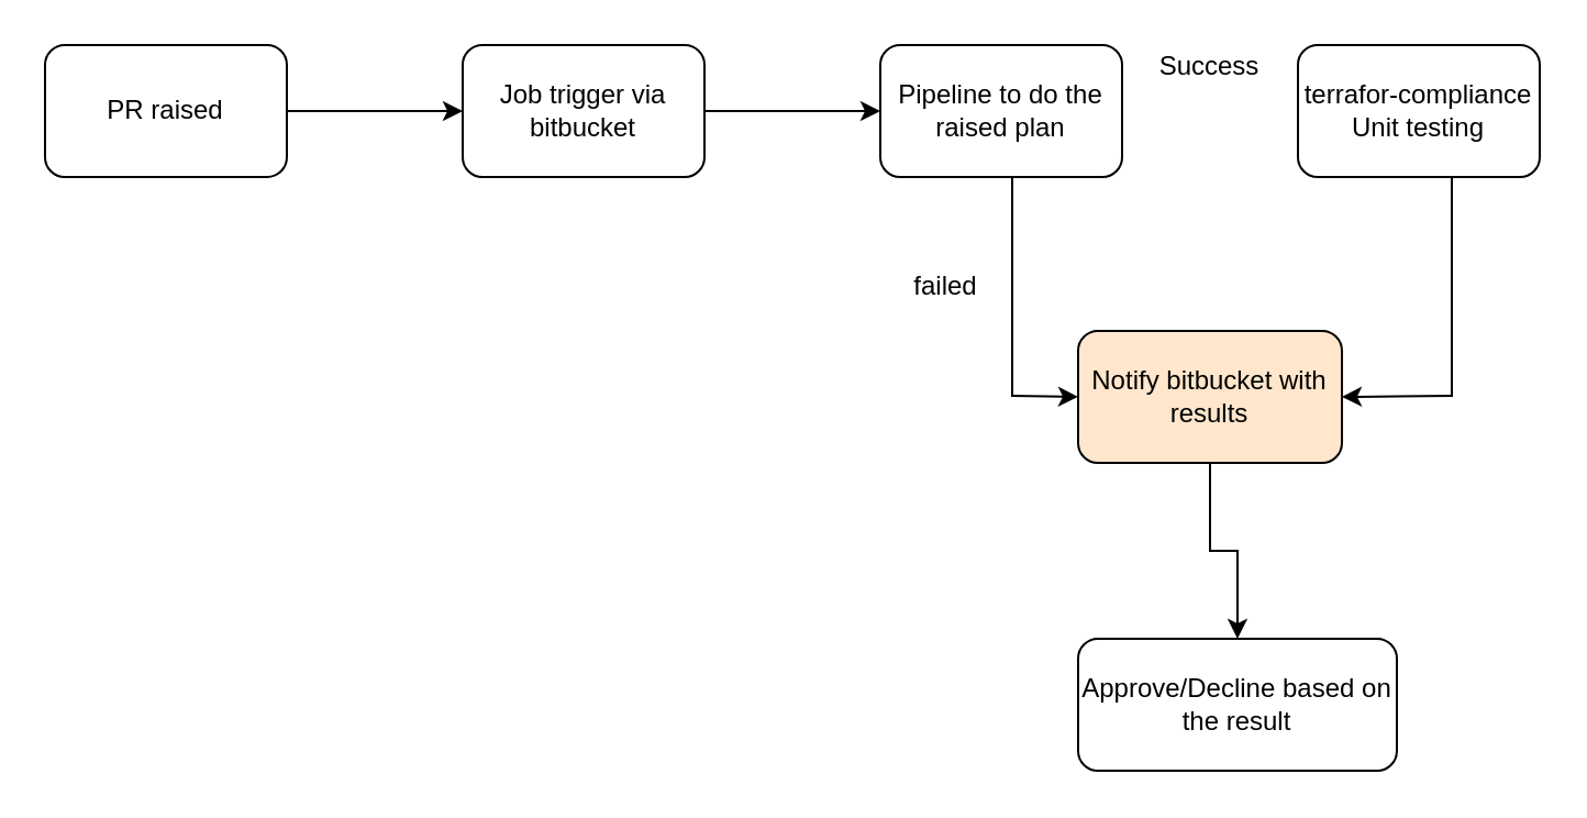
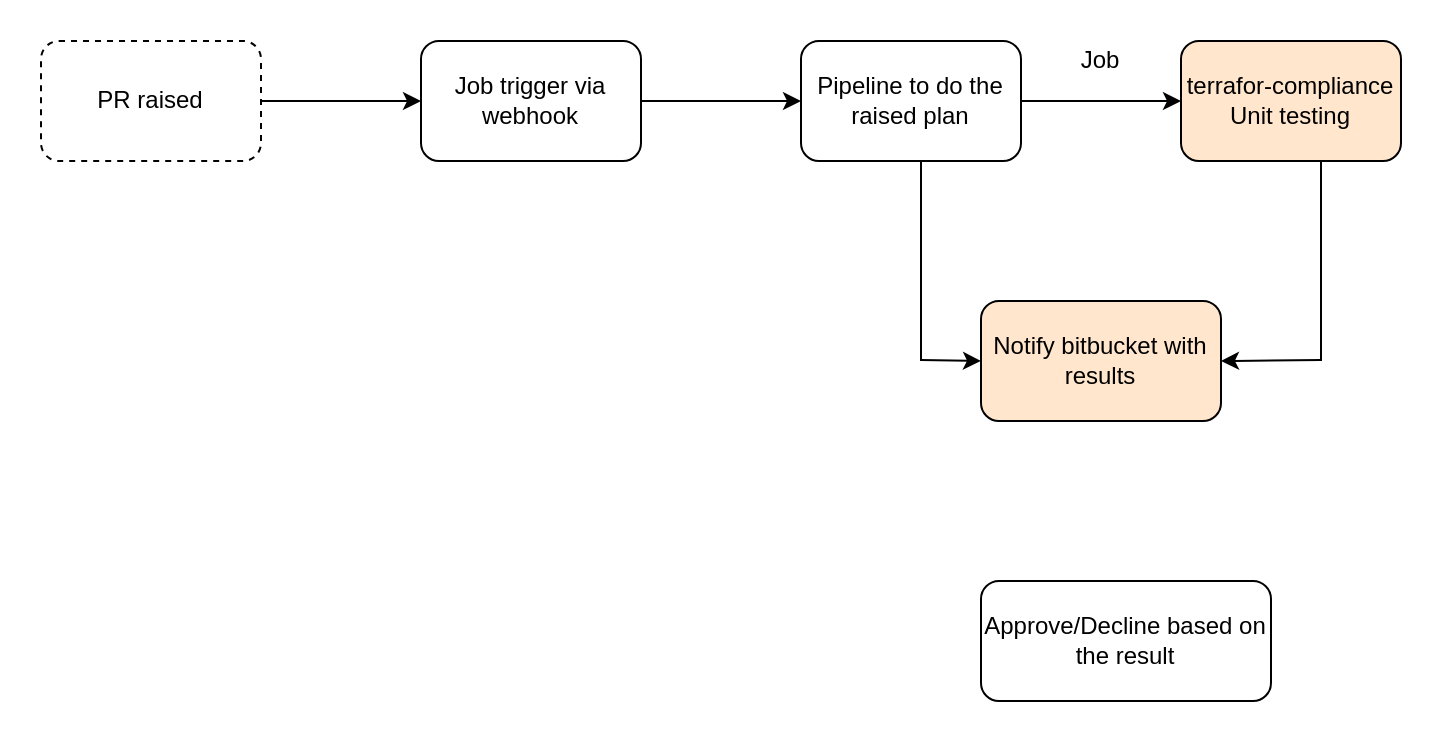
  <mxCell id="0" />
  <mxCell id="1" parent="0" />
  <mxCell id="2" value="" style="edgeStyle=orthogonalEdgeStyle;rounded=0;orthogonalLoop=1;jettySize=auto;html=1;" edge="1" parent="1" source="3" target="5"><mxGeometry relative="1" as="geometry" /></mxCell>
- <mxCell id="3" value="PR raised" style="rounded=1;whiteSpace=wrap;html=1;" vertex="1" parent="1"><mxGeometry x="20" y="20" width="110" height="60" as="geometry" /></mxCell>
+ <mxCell id="3" value="PR raised" style="rounded=1;whiteSpace=wrap;html=1;dashed=1;" vertex="1" parent="1"><mxGeometry x="20" y="20" width="110" height="60" as="geometry" /></mxCell>
  <mxCell id="4" value="" style="edgeStyle=orthogonalEdgeStyle;rounded=0;orthogonalLoop=1;jettySize=auto;html=1;" edge="1" parent="1" source="5" target="7"><mxGeometry relative="1" as="geometry" /></mxCell>
- <mxCell id="5" value="Job trigger via bitbucket" style="rounded=1;whiteSpace=wrap;html=1;" vertex="1" parent="1"><mxGeometry x="210" y="20" width="110" height="60" as="geometry" /></mxCell>
+ <mxCell id="5" value="Job trigger via webhook" style="rounded=1;whiteSpace=wrap;html=1;" vertex="1" parent="1"><mxGeometry x="210" y="20" width="110" height="60" as="geometry" /></mxCell>
+ <mxCell id="6" value="" style="edgeStyle=orthogonalEdgeStyle;rounded=0;orthogonalLoop=1;jettySize=auto;html=1;" edge="1" parent="1" source="7" target="8"><mxGeometry relative="1" as="geometry" /></mxCell>
  <mxCell id="7" value="Pipeline to do the raised plan" style="rounded=1;whiteSpace=wrap;html=1;" vertex="1" parent="1"><mxGeometry x="400" y="20" width="110" height="60" as="geometry" /></mxCell>
- <mxCell id="8" value="terrafor-compliance&lt;br&gt;Unit testing" style="rounded=1;whiteSpace=wrap;html=1;" vertex="1" parent="1"><mxGeometry x="590" y="20" width="110" height="60" as="geometry" /></mxCell>
- <mxCell id="9" value="" style="edgeStyle=orthogonalEdgeStyle;rounded=0;orthogonalLoop=1;jettySize=auto;html=1;" edge="1" parent="1" source="10" target="11"><mxGeometry relative="1" as="geometry" /></mxCell>
+ <mxCell id="8" value="terrafor-compliance&lt;br&gt;Unit testing" style="rounded=1;whiteSpace=wrap;html=1;fillColor=#ffe6cc;" vertex="1" parent="1"><mxGeometry x="590" y="20" width="110" height="60" as="geometry" /></mxCell>
  <mxCell id="10" value="Notify bitbucket with results" style="rounded=1;whiteSpace=wrap;html=1;fillColor=#ffe6cc;" vertex="1" parent="1"><mxGeometry x="490" y="150" width="120" height="60" as="geometry" /></mxCell>
  <mxCell id="11" value="Approve/Decline based on the result" style="rounded=1;whiteSpace=wrap;html=1;" vertex="1" parent="1"><mxGeometry x="490" y="290" width="145" height="60" as="geometry" /></mxCell>
  <mxCell id="12" value="" style="endArrow=none;html=1;" edge="1" parent="1"><mxGeometry width="50" height="50" relative="1" as="geometry"><mxPoint x="660" y="180" as="sourcePoint" /><mxPoint x="660" y="80" as="targetPoint" /></mxGeometry></mxCell>
  <mxCell id="13" value="" style="endArrow=classic;html=1;entryX=1;entryY=0.5;entryDx=0;entryDy=0;" edge="1" parent="1" target="10"><mxGeometry width="50" height="50" relative="1" as="geometry"><mxPoint x="660" y="179.5" as="sourcePoint" /><mxPoint x="620" y="179.5" as="targetPoint" /></mxGeometry></mxCell>
  <mxCell id="14" value="" style="endArrow=none;html=1;" edge="1" parent="1"><mxGeometry width="50" height="50" relative="1" as="geometry"><mxPoint x="460" y="180" as="sourcePoint" /><mxPoint x="460" y="80" as="targetPoint" /></mxGeometry></mxCell>
  <mxCell id="15" value="" style="endArrow=classic;html=1;" edge="1" parent="1"><mxGeometry width="50" height="50" relative="1" as="geometry"><mxPoint x="460" y="179.5" as="sourcePoint" /><mxPoint x="490" y="180" as="targetPoint" /></mxGeometry></mxCell>
- <mxCell id="16" value="Success" style="text;html=1;strokeColor=none;fillColor=none;align=center;verticalAlign=middle;whiteSpace=wrap;rounded=0;" vertex="1" parent="1"><mxGeometry x="530" y="20" width="40" height="20" as="geometry" /></mxCell>
- <mxCell id="17" value="failed" style="text;html=1;strokeColor=none;fillColor=none;align=center;verticalAlign=middle;whiteSpace=wrap;rounded=0;" vertex="1" parent="1"><mxGeometry x="410" y="120" width="40" height="20" as="geometry" /></mxCell>
+ <mxCell id="16" value="Job" style="text;html=1;strokeColor=none;fillColor=none;align=center;verticalAlign=middle;whiteSpace=wrap;rounded=0;" vertex="1" parent="1"><mxGeometry x="530" y="20" width="40" height="20" as="geometry" /></mxCell>
